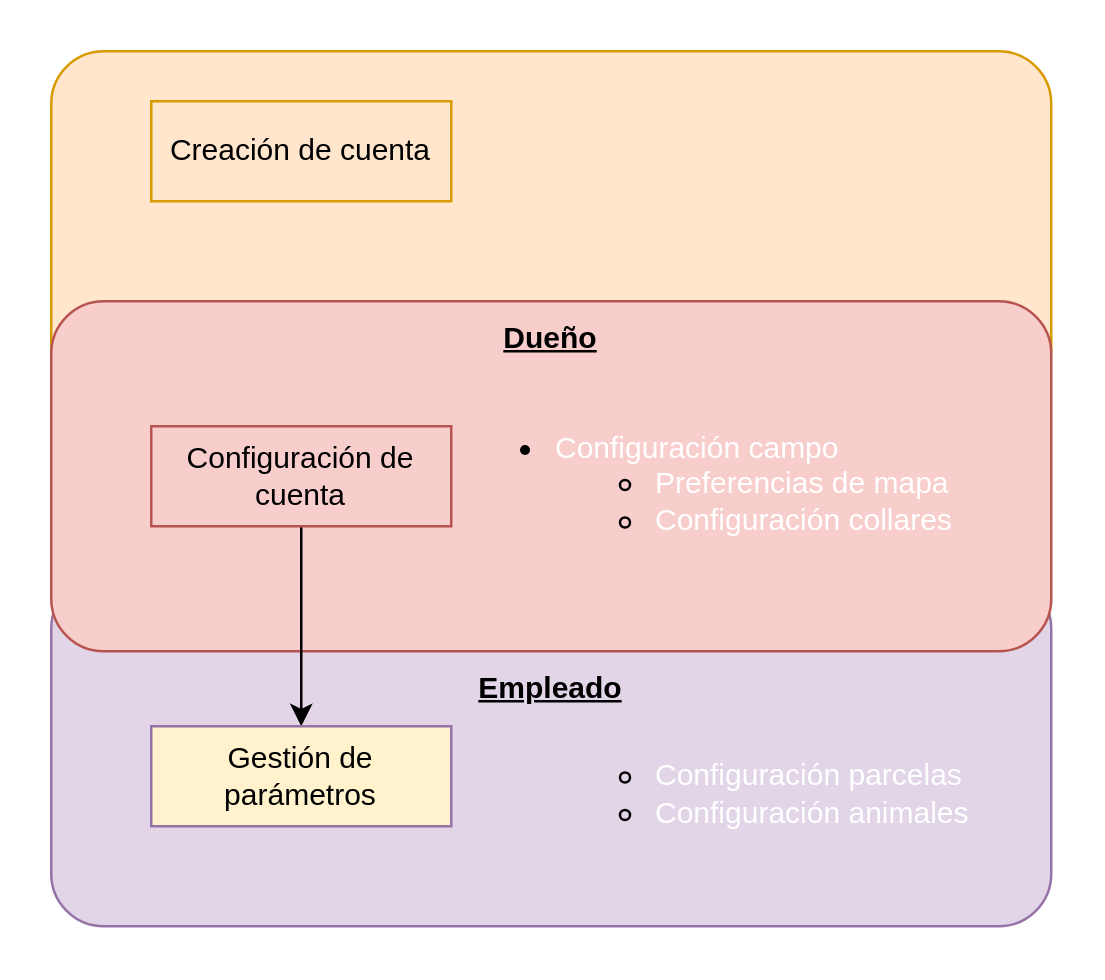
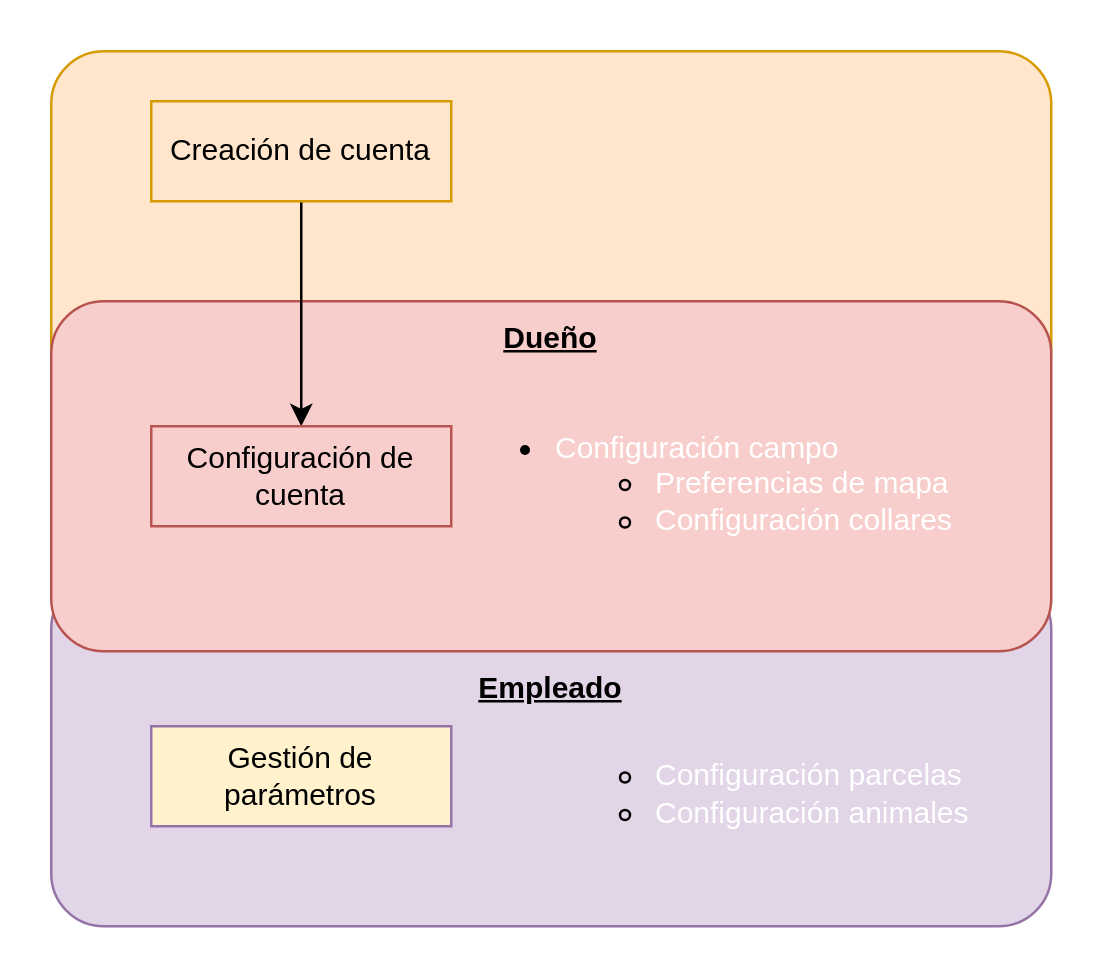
  <mxCell id="0" />
  <mxCell id="1" parent="0" />
  <mxCell id="2" value="" style="rounded=1;whiteSpace=wrap;html=1;fillColor=#e1d5e7;strokeColor=#9673a6;" vertex="1" parent="1"><mxGeometry x="20" y="230" width="400" height="140" as="geometry" /></mxCell>
  <mxCell id="3" value="" style="rounded=1;whiteSpace=wrap;html=1;fillColor=#ffe6cc;strokeColor=#d79b00;" vertex="1" parent="1"><mxGeometry x="20" y="20" width="400" height="140" as="geometry" /></mxCell>
  <mxCell id="4" value="" style="rounded=1;whiteSpace=wrap;html=1;fillColor=#f8cecc;strokeColor=#b85450;" vertex="1" parent="1"><mxGeometry x="20" y="120" width="400" height="140" as="geometry" /></mxCell>
+ <mxCell id="5" style="edgeStyle=orthogonalEdgeStyle;rounded=0;orthogonalLoop=1;jettySize=auto;html=1;exitX=0.5;exitY=1;exitDx=0;exitDy=0;" edge="1" parent="1" source="6" target="8"><mxGeometry relative="1" as="geometry" /></mxCell>
  <mxCell id="6" value="Creación de cuenta" style="rounded=0;whiteSpace=wrap;html=1;fillColor=#ffe6cc;strokeColor=#d79b00;" vertex="1" parent="1"><mxGeometry x="60" y="40" width="120" height="40" as="geometry" /></mxCell>
- <mxCell id="7" style="edgeStyle=orthogonalEdgeStyle;rounded=0;orthogonalLoop=1;jettySize=auto;html=1;entryX=0.5;entryY=0;entryDx=0;entryDy=0;" edge="1" parent="1" source="8" target="13"><mxGeometry relative="1" as="geometry" /></mxCell>
  <mxCell id="8" value="Configuración de cuenta" style="rounded=0;whiteSpace=wrap;html=1;fillColor=#f8cecc;strokeColor=#b85450;" vertex="1" parent="1"><mxGeometry x="60" y="170" width="120" height="40" as="geometry" /></mxCell>
  <mxCell id="9" value="Dueño" style="text;html=1;align=center;verticalAlign=middle;whiteSpace=wrap;rounded=0;fontStyle=5" vertex="1" parent="1"><mxGeometry x="190" y="120" width="60" height="30" as="geometry" /></mxCell>
  <mxCell id="10" value="&lt;ul style=&quot;forced-color-adjust: none; font-family: Helvetica; font-size: 12px; font-style: normal; font-variant-ligatures: normal; font-variant-caps: normal; font-weight: 400; letter-spacing: normal; orphans: 2; text-align: left; text-indent: 0px; text-transform: none; widows: 2; word-spacing: 0px; -webkit-text-stroke-width: 0px; white-space: normal; text-decoration-thickness: initial; text-decoration-style: initial; text-decoration-color: initial; box-shadow: none !important;&quot;&gt;&lt;li style=&quot;forced-color-adjust: none; box-shadow: none !important;&quot;&gt;&lt;span style=&quot;forced-color-adjust: none; box-shadow: none !important;&quot;&gt;&lt;font style=&quot;color: light-dark(rgb(255, 255, 255), rgb(255, 255, 255));&quot;&gt;Configuración campo&lt;/font&gt;&lt;/span&gt;&lt;/li&gt;&lt;ul style=&quot;forced-color-adjust: none; box-shadow: none !important;&quot;&gt;&lt;li style=&quot;forced-color-adjust: none; box-shadow: none !important;&quot;&gt;&lt;span style=&quot;forced-color-adjust: none; box-shadow: none !important;&quot;&gt;&lt;font style=&quot;color: light-dark(rgb(255, 255, 255), rgb(255, 255, 255));&quot;&gt;Preferencias de mapa&lt;/font&gt;&lt;/span&gt;&lt;/li&gt;&lt;li style=&quot;forced-color-adjust: none; box-shadow: none !important;&quot;&gt;&lt;span style=&quot;forced-color-adjust: none; box-shadow: none !important;&quot;&gt;&lt;font style=&quot;color: light-dark(rgb(255, 255, 255), rgb(255, 255, 255));&quot;&gt;Configuración collares&lt;/font&gt;&lt;/span&gt;&lt;/li&gt;&lt;/ul&gt;&lt;/ul&gt;" style="text;whiteSpace=wrap;html=1;" vertex="1" parent="1"><mxGeometry x="180" y="152.5" width="240" height="75" as="geometry" /></mxCell>
  <mxCell id="11" value="&lt;div&gt;&lt;br&gt;&lt;/div&gt;&lt;ul style=&quot;forced-color-adjust: none; font-family: Helvetica; font-size: 12px; font-style: normal; font-variant-ligatures: normal; font-variant-caps: normal; font-weight: 400; letter-spacing: normal; orphans: 2; text-align: left; text-indent: 0px; text-transform: none; widows: 2; word-spacing: 0px; -webkit-text-stroke-width: 0px; white-space: normal; text-decoration-thickness: initial; text-decoration-style: initial; text-decoration-color: initial; box-shadow: none !important;&quot;&gt;&lt;ul style=&quot;forced-color-adjust: none; box-shadow: none !important;&quot;&gt;&lt;li style=&quot;forced-color-adjust: none; box-shadow: none !important;&quot;&gt;&lt;span&gt;&lt;font style=&quot;color: light-dark(rgb(255, 255, 255), rgb(255, 255, 255));&quot;&gt;Configuración parcelas&lt;/font&gt;&lt;/span&gt;&lt;/li&gt;&lt;li style=&quot;forced-color-adjust: none; box-shadow: none !important;&quot;&gt;&lt;font style=&quot;color: light-dark(rgb(255, 255, 255), rgb(255, 255, 255));&quot;&gt;Configuración animales&lt;/font&gt;&lt;/li&gt;&lt;/ul&gt;&lt;/ul&gt;" style="text;whiteSpace=wrap;html=1;" vertex="1" parent="1"><mxGeometry x="180" y="270" width="240" height="90" as="geometry" /></mxCell>
  <mxCell id="12" value="Empleado" style="text;html=1;align=center;verticalAlign=middle;whiteSpace=wrap;rounded=0;fontStyle=5" vertex="1" parent="1"><mxGeometry x="190" y="260" width="60" height="30" as="geometry" /></mxCell>
  <mxCell id="13" value="Gestión de parámetros" style="rounded=0;whiteSpace=wrap;html=1;fillColor=#fff2cc;strokeColor=#9673a6;" vertex="1" parent="1"><mxGeometry x="60" y="290" width="120" height="40" as="geometry" /></mxCell>
